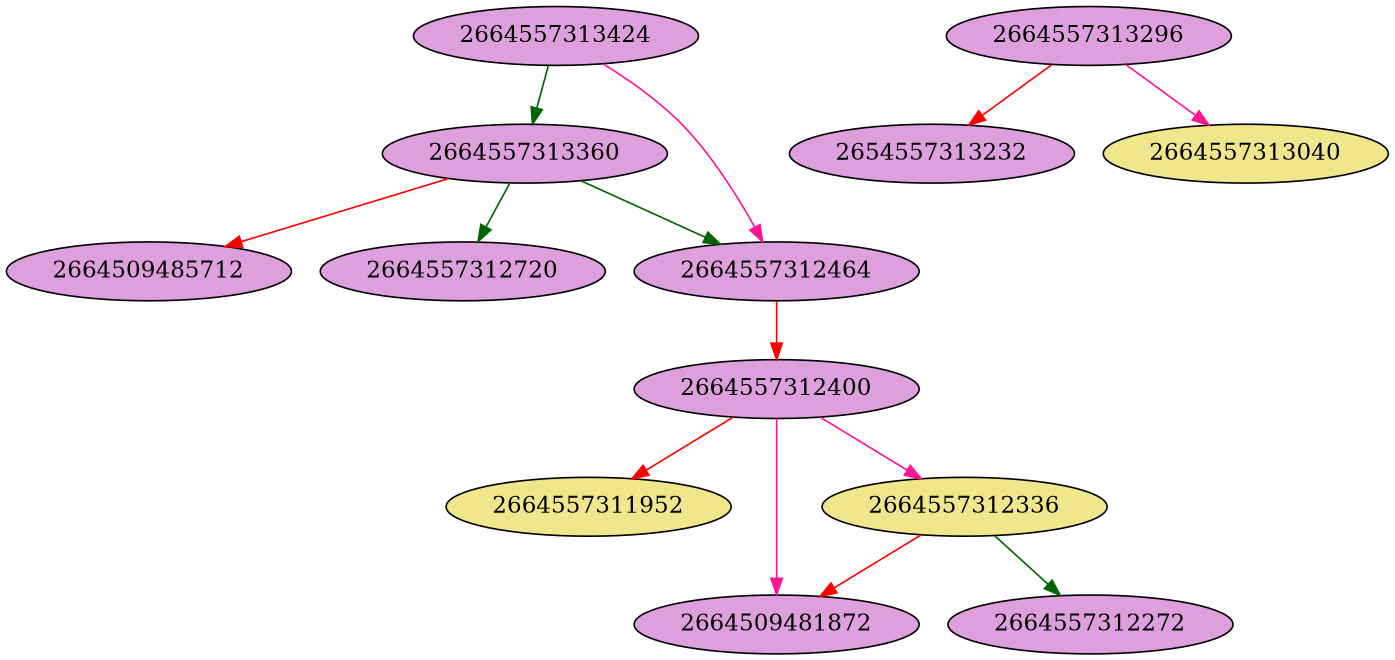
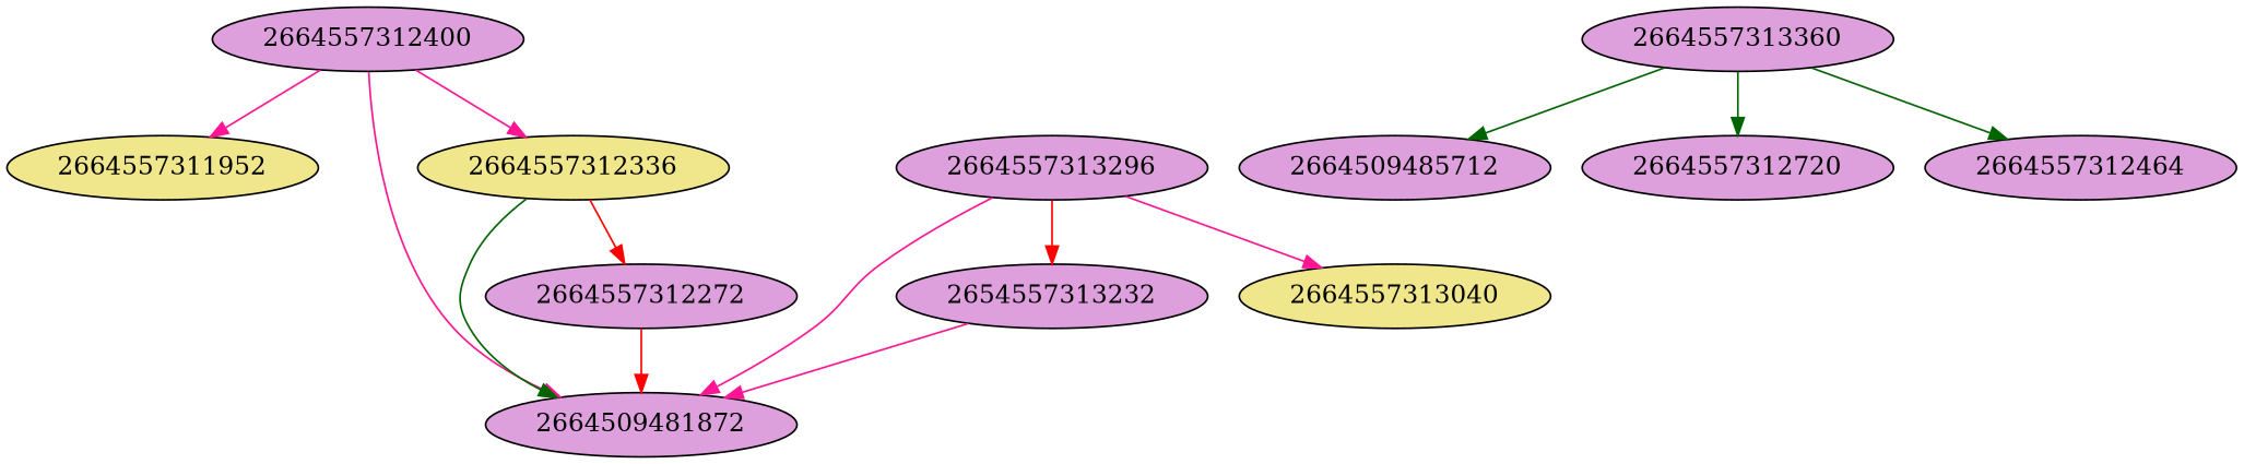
  strict digraph {
    node [fillcolor=plum style=filled type=Name]
    edge [color=deeppink]
    2664557311952 [fillcolor=khaki]
    2664509481872 [type=Load]
    2664557313296 [type=Subscript]
    n4 [label=2654557313232]
    2664557313040 [fillcolor=khaki type=Constant]
    2664557313360 [type=Compare]
    2664509485712 [type=Eq]
    2664557312720 [type=Constant]
    2664557312464 [type=Expr]
    2664557312400 [type=Call]
    2664557312336 [fillcolor=khaki type=Attribute]
    2664557312272
-   2664557313424 [type=If]
+   2664557313296 -> 2664509481872
    2664557313296 -> n4 [color=red]
    2664557313296 -> 2664557313040
-   2664557313360 -> 2664509485712 [color=red]
+   n4 -> 2664509481872
+   2664557313360 -> 2664509485712 [color=darkgreen]
    2664557313360 -> 2664557312720 [color=darkgreen]
    2664557313360 -> 2664557312464 [color=darkgreen]
-   2664557312464 -> 2664557312400 [color=red]
-   2664557312400 -> 2664557311952 [color=red]
+   2664557312400 -> 2664557311952
    2664557312400 -> 2664509481872
    2664557312400 -> 2664557312336
-   2664557312336 -> 2664509481872 [color=red]
-   2664557312336 -> 2664557312272 [color=darkgreen]
-   2664557313424 -> 2664557313360 [color=darkgreen]
-   2664557313424 -> 2664557312464
+   2664557312336 -> 2664509481872 [color=darkgreen]
+   2664557312336 -> 2664557312272 [color=red]
+   2664557312272 -> 2664509481872 [color=red]
  }
